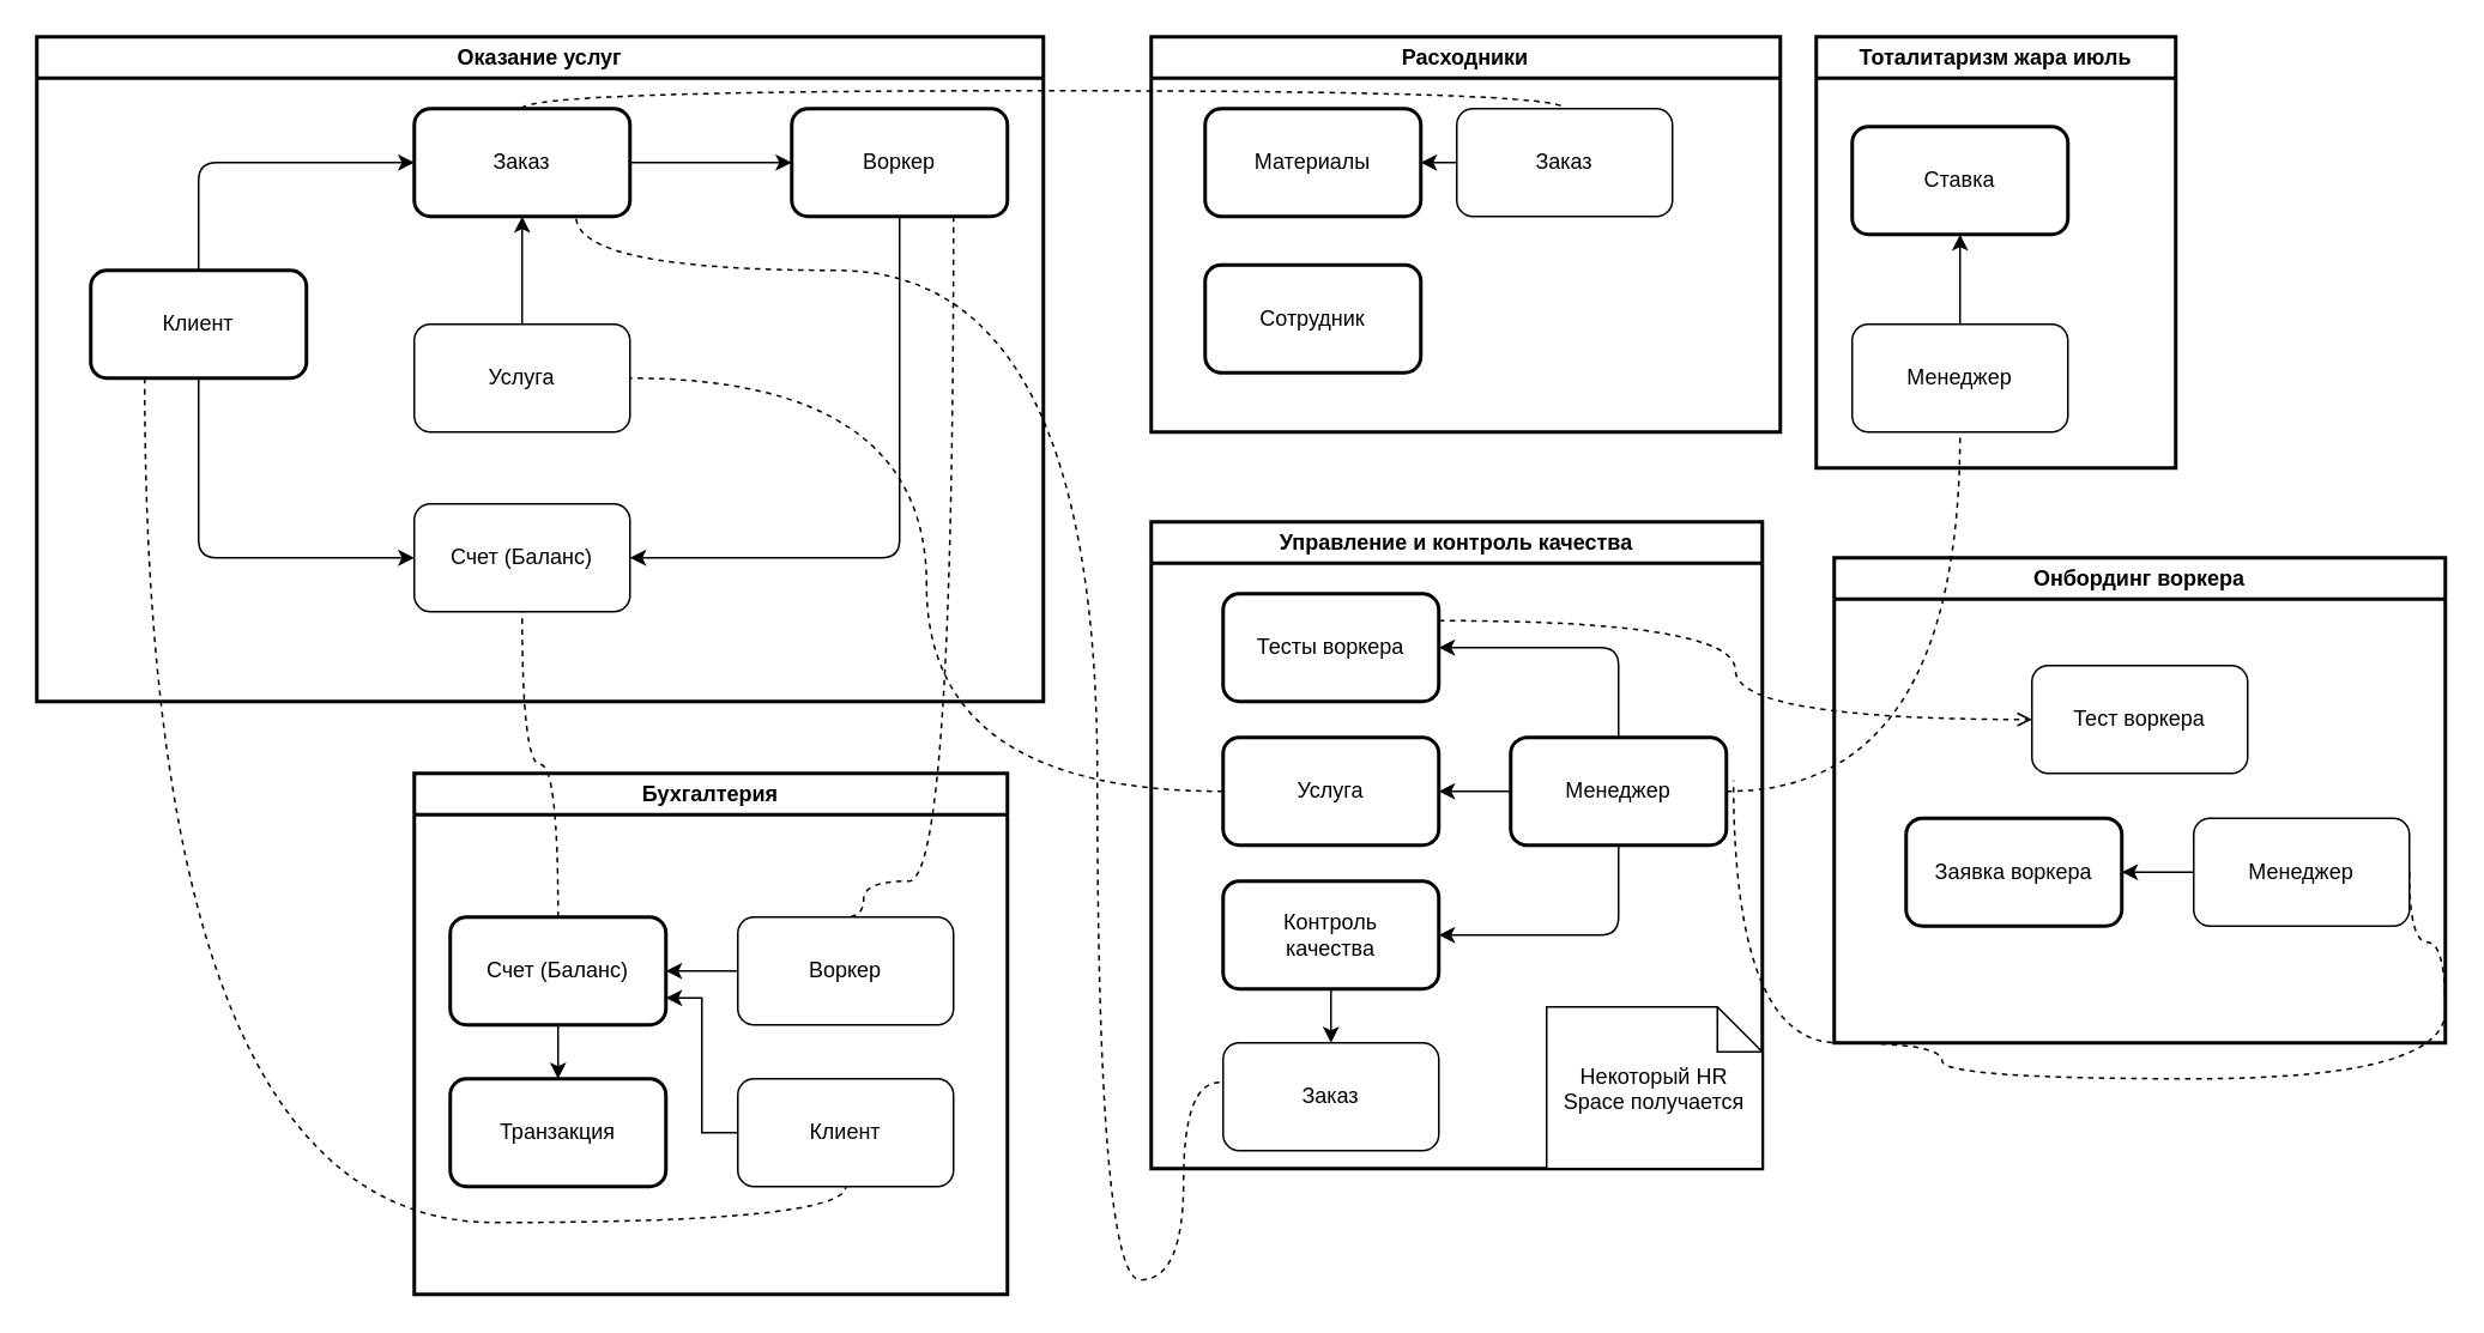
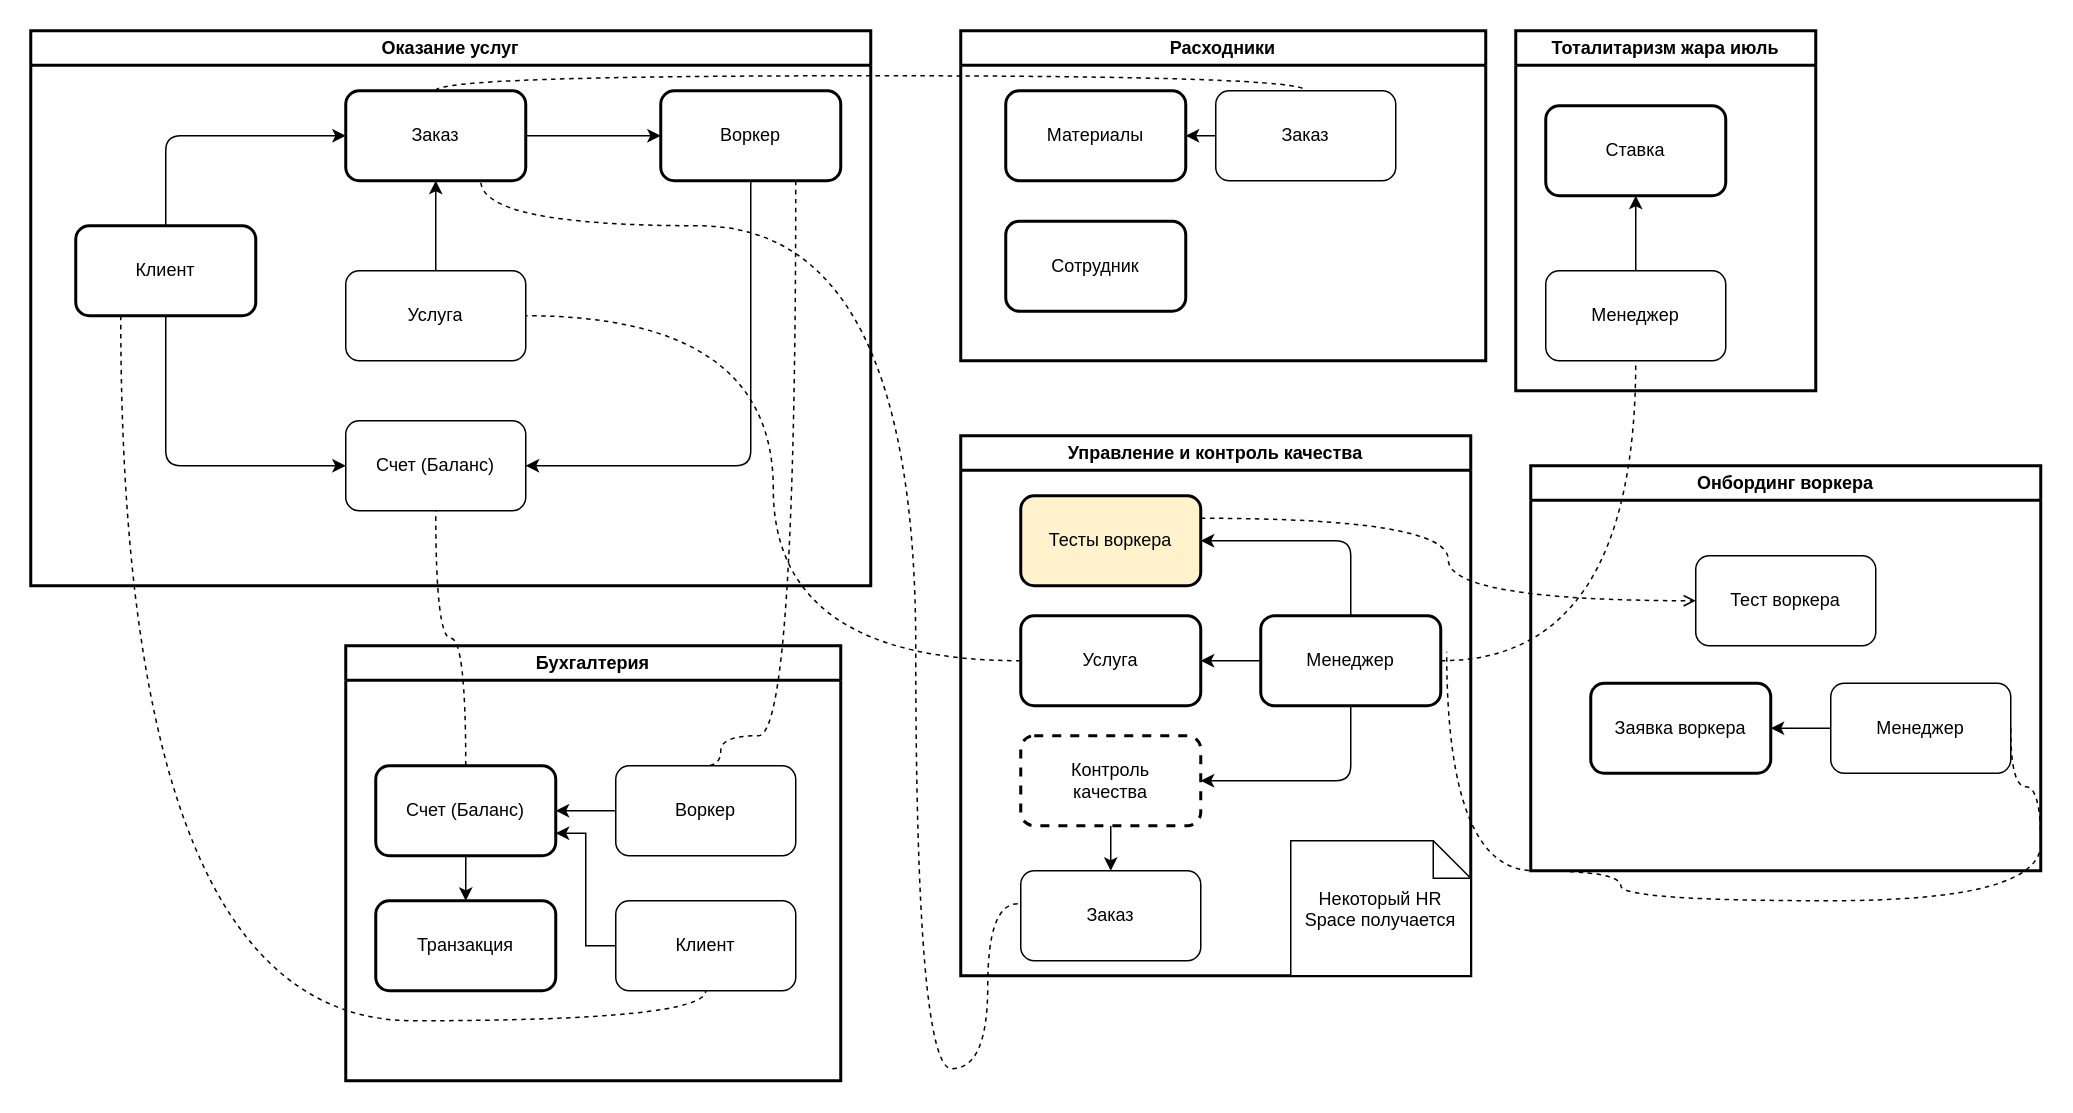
  <mxCell id="0" />
  <mxCell id="1" parent="0" />
  <mxCell id="2" value="Оказание услуг" style="swimlane;whiteSpace=wrap;html=1;strokeWidth=2;" parent="1" vertex="1"><mxGeometry x="20" y="20" width="560" height="370" as="geometry" /></mxCell>
  <mxCell id="3" style="edgeStyle=orthogonalEdgeStyle;rounded=1;orthogonalLoop=1;jettySize=auto;html=1;exitX=0.5;exitY=1;exitDx=0;exitDy=0;entryX=1;entryY=0.5;entryDx=0;entryDy=0;jumpStyle=arc;" parent="2" source="7" target="9" edge="1"><mxGeometry relative="1" as="geometry" /></mxCell>
  <mxCell id="4" value="Заказ" style="rounded=1;whiteSpace=wrap;html=1;strokeWidth=2;" parent="2" vertex="1"><mxGeometry x="210" y="40" width="120" height="60" as="geometry" /></mxCell>
  <mxCell id="5" style="edgeStyle=orthogonalEdgeStyle;rounded=1;orthogonalLoop=1;jettySize=auto;html=1;exitX=0.5;exitY=0;exitDx=0;exitDy=0;entryX=0;entryY=0.5;entryDx=0;entryDy=0;" parent="2" source="6" target="4" edge="1"><mxGeometry relative="1" as="geometry" /></mxCell>
  <mxCell id="6" value="Клиент" style="rounded=1;whiteSpace=wrap;html=1;strokeWidth=2;" parent="2" vertex="1"><mxGeometry x="30" y="130" width="120" height="60" as="geometry" /></mxCell>
  <mxCell id="7" value="Воркер" style="rounded=1;whiteSpace=wrap;html=1;strokeWidth=2;" parent="2" vertex="1"><mxGeometry x="420" y="40" width="120" height="60" as="geometry" /></mxCell>
  <mxCell id="8" style="edgeStyle=orthogonalEdgeStyle;rounded=0;orthogonalLoop=1;jettySize=auto;html=1;exitX=1;exitY=0.5;exitDx=0;exitDy=0;" parent="2" source="4" target="7" edge="1"><mxGeometry relative="1" as="geometry" /></mxCell>
  <mxCell id="9" value="Счет (Баланс)" style="rounded=1;whiteSpace=wrap;html=1;" parent="2" vertex="1"><mxGeometry x="210" y="260" width="120" height="60" as="geometry" /></mxCell>
  <mxCell id="10" style="edgeStyle=orthogonalEdgeStyle;rounded=1;orthogonalLoop=1;jettySize=auto;html=1;exitX=0.5;exitY=1;exitDx=0;exitDy=0;entryX=0;entryY=0.5;entryDx=0;entryDy=0;" parent="2" source="6" target="9" edge="1"><mxGeometry relative="1" as="geometry" /></mxCell>
  <mxCell id="11" style="edgeStyle=orthogonalEdgeStyle;rounded=0;orthogonalLoop=1;jettySize=auto;html=1;exitX=0.5;exitY=0;exitDx=0;exitDy=0;entryX=0.5;entryY=1;entryDx=0;entryDy=0;" parent="2" source="12" target="4" edge="1"><mxGeometry relative="1" as="geometry" /></mxCell>
  <mxCell id="12" value="Услуга" style="rounded=1;whiteSpace=wrap;html=1;strokeWidth=1;" parent="2" vertex="1"><mxGeometry x="210" y="160" width="120" height="60" as="geometry" /></mxCell>
  <mxCell id="13" value="Расходники" style="swimlane;whiteSpace=wrap;html=1;strokeWidth=2;" parent="1" vertex="1"><mxGeometry x="640" y="20" width="350" height="220" as="geometry" /></mxCell>
  <mxCell id="14" value="Материалы" style="rounded=1;whiteSpace=wrap;html=1;strokeWidth=2;" parent="13" vertex="1"><mxGeometry x="30" y="40" width="120" height="60" as="geometry" /></mxCell>
  <mxCell id="15" value="Сотрудник" style="rounded=1;whiteSpace=wrap;html=1;strokeWidth=2;" parent="13" vertex="1"><mxGeometry x="30" y="127" width="120" height="60" as="geometry" /></mxCell>
  <mxCell id="16" value="" style="edgeStyle=orthogonalEdgeStyle;rounded=0;orthogonalLoop=1;jettySize=auto;html=1;" parent="13" source="17" target="14" edge="1"><mxGeometry relative="1" as="geometry" /></mxCell>
  <mxCell id="17" value="Заказ" style="rounded=1;whiteSpace=wrap;html=1;" parent="13" vertex="1"><mxGeometry x="170" y="40" width="120" height="60" as="geometry" /></mxCell>
  <mxCell id="18" value="Онбординг воркера" style="swimlane;whiteSpace=wrap;html=1;strokeWidth=2;" parent="1" vertex="1"><mxGeometry x="1020" y="310" width="340" height="270" as="geometry" /></mxCell>
  <mxCell id="19" value="" style="edgeStyle=orthogonalEdgeStyle;rounded=0;orthogonalLoop=1;jettySize=auto;html=1;" parent="18" source="20" target="22" edge="1"><mxGeometry relative="1" as="geometry" /></mxCell>
  <mxCell id="20" value="Менеджер" style="rounded=1;whiteSpace=wrap;html=1;strokeWidth=1;" parent="18" vertex="1"><mxGeometry x="200" y="145" width="120" height="60" as="geometry" /></mxCell>
  <mxCell id="21" value="Тест воркера" style="rounded=1;whiteSpace=wrap;html=1;strokeWidth=1;" parent="18" vertex="1"><mxGeometry x="110" y="60" width="120" height="60" as="geometry" /></mxCell>
  <mxCell id="22" value="Заявка воркера" style="rounded=1;whiteSpace=wrap;html=1;strokeWidth=2;" parent="18" vertex="1"><mxGeometry x="40" y="145" width="120" height="60" as="geometry" /></mxCell>
  <mxCell id="23" style="edgeStyle=orthogonalEdgeStyle;orthogonalLoop=1;jettySize=auto;html=1;exitX=-0.017;exitY=0.367;exitDx=0;exitDy=0;entryX=0.75;entryY=1;entryDx=0;entryDy=0;endArrow=none;endFill=0;dashed=1;jumpStyle=arc;curved=1;exitPerimeter=0;" parent="1" source="52" target="4" edge="1"><mxGeometry relative="1" as="geometry"><Array as="points"><mxPoint x="658" y="712" /><mxPoint x="610" y="712" /><mxPoint x="610" y="150" /><mxPoint x="320" y="150" /></Array><mxPoint x="680" y="590" as="sourcePoint" /></mxGeometry></mxCell>
  <mxCell id="24" value="Бухгалтерия" style="swimlane;whiteSpace=wrap;html=1;strokeWidth=2;" parent="1" vertex="1"><mxGeometry x="230" y="430" width="330" height="290" as="geometry" /></mxCell>
  <mxCell id="25" style="edgeStyle=orthogonalEdgeStyle;rounded=0;orthogonalLoop=1;jettySize=auto;html=1;exitX=0.5;exitY=0;exitDx=0;exitDy=0;entryX=0.5;entryY=1;entryDx=0;entryDy=0;" parent="24" edge="1"><mxGeometry relative="1" as="geometry"><mxPoint x="300" y="150" as="targetPoint" /></mxGeometry></mxCell>
  <mxCell id="26" style="edgeStyle=orthogonalEdgeStyle;rounded=0;orthogonalLoop=1;jettySize=auto;html=1;exitX=0.5;exitY=0;exitDx=0;exitDy=0;entryX=0;entryY=0.5;entryDx=0;entryDy=0;" parent="24" edge="1"><mxGeometry relative="1" as="geometry"><mxPoint x="240" y="217" as="targetPoint" /></mxGeometry></mxCell>
  <mxCell id="27" style="edgeStyle=orthogonalEdgeStyle;rounded=0;orthogonalLoop=1;jettySize=auto;html=1;exitX=1;exitY=0.5;exitDx=0;exitDy=0;" parent="24" edge="1"><mxGeometry relative="1" as="geometry"><mxPoint x="360" y="217" as="sourcePoint" /></mxGeometry></mxCell>
  <mxCell id="28" value="Счет (Баланс)" style="rounded=1;whiteSpace=wrap;html=1;strokeWidth=2;" parent="24" vertex="1"><mxGeometry x="20" y="80" width="120" height="60" as="geometry" /></mxCell>
  <mxCell id="29" style="edgeStyle=orthogonalEdgeStyle;rounded=0;orthogonalLoop=1;jettySize=auto;html=1;exitX=0.5;exitY=0;exitDx=0;exitDy=0;entryX=0.5;entryY=1;entryDx=0;entryDy=0;" parent="24" edge="1"><mxGeometry relative="1" as="geometry"><mxPoint x="300" y="247" as="targetPoint" /></mxGeometry></mxCell>
  <mxCell id="30" value="Транзакция" style="rounded=1;whiteSpace=wrap;html=1;strokeWidth=2;" parent="24" vertex="1"><mxGeometry x="20" y="170" width="120" height="60" as="geometry" /></mxCell>
  <mxCell id="31" value="" style="edgeStyle=orthogonalEdgeStyle;rounded=0;orthogonalLoop=1;jettySize=auto;html=1;" parent="24" source="28" target="30" edge="1"><mxGeometry relative="1" as="geometry" /></mxCell>
  <mxCell id="32" value="" style="edgeStyle=orthogonalEdgeStyle;rounded=0;orthogonalLoop=1;jettySize=auto;html=1;" edge="1" parent="24" source="33" target="28"><mxGeometry relative="1" as="geometry" /></mxCell>
  <mxCell id="33" value="Воркер" style="rounded=1;whiteSpace=wrap;html=1;" parent="24" vertex="1"><mxGeometry x="180" y="80" width="120" height="60" as="geometry" /></mxCell>
  <mxCell id="34" style="edgeStyle=orthogonalEdgeStyle;rounded=0;orthogonalLoop=1;jettySize=auto;html=1;exitX=0;exitY=0.5;exitDx=0;exitDy=0;entryX=1;entryY=0.75;entryDx=0;entryDy=0;" edge="1" parent="24" source="35" target="28"><mxGeometry relative="1" as="geometry" /></mxCell>
  <mxCell id="35" value="Клиент" style="rounded=1;whiteSpace=wrap;html=1;strokeWidth=1;" vertex="1" parent="24"><mxGeometry x="180" y="170" width="120" height="60" as="geometry" /></mxCell>
  <mxCell id="36" style="edgeStyle=orthogonalEdgeStyle;orthogonalLoop=1;jettySize=auto;html=1;exitX=0.75;exitY=1;exitDx=0;exitDy=0;entryX=0.5;entryY=0;entryDx=0;entryDy=0;endArrow=none;endFill=0;dashed=1;jumpStyle=arc;curved=1;" parent="1" source="7" target="33" edge="1"><mxGeometry relative="1" as="geometry"><Array as="points"><mxPoint x="530" y="490" /><mxPoint x="480" y="490" /></Array></mxGeometry></mxCell>
  <mxCell id="37" value="Тоталитаризм жара июль" style="swimlane;whiteSpace=wrap;html=1;strokeWidth=2;" parent="1" vertex="1"><mxGeometry x="1010" y="20" width="200" height="240" as="geometry" /></mxCell>
  <mxCell id="38" value="Ставка" style="rounded=1;whiteSpace=wrap;html=1;strokeWidth=2;" parent="37" vertex="1"><mxGeometry x="20" y="50" width="120" height="60" as="geometry" /></mxCell>
  <mxCell id="39" value="Менеджер" style="rounded=1;whiteSpace=wrap;html=1;" parent="37" vertex="1"><mxGeometry x="20" y="160" width="120" height="60" as="geometry" /></mxCell>
  <mxCell id="40" value="" style="edgeStyle=orthogonalEdgeStyle;rounded=0;orthogonalLoop=1;jettySize=auto;html=1;" parent="37" source="39" target="38" edge="1"><mxGeometry relative="1" as="geometry" /></mxCell>
  <mxCell id="41" value="" style="edgeStyle=orthogonalEdgeStyle;orthogonalLoop=1;jettySize=auto;html=1;exitX=1;exitY=0.5;exitDx=0;exitDy=0;endArrow=none;endFill=0;dashed=1;curved=1;entryX=1.033;entryY=0.4;entryDx=0;entryDy=0;entryPerimeter=0;" parent="1" source="20" target="46" edge="1"><mxGeometry relative="1" as="geometry"><mxPoint x="960" y="420" as="sourcePoint" /><mxPoint x="1130" y="-60" as="targetPoint" /><Array as="points"><mxPoint x="1360" y="524" /><mxPoint x="1360" y="600" /><mxPoint x="1080" y="600" /><mxPoint x="1080" y="580" /><mxPoint x="964" y="580" /></Array></mxGeometry></mxCell>
  <mxCell id="42" style="edgeStyle=orthogonalEdgeStyle;orthogonalLoop=1;jettySize=auto;html=1;exitX=0.5;exitY=0;exitDx=0;exitDy=0;entryX=0.5;entryY=0;entryDx=0;entryDy=0;endArrow=none;endFill=0;dashed=1;curved=1;" parent="1" source="4" target="17" edge="1"><mxGeometry relative="1" as="geometry"><Array as="points"><mxPoint x="290" y="50" /><mxPoint x="870" y="50" /></Array></mxGeometry></mxCell>
  <mxCell id="43" style="edgeStyle=orthogonalEdgeStyle;orthogonalLoop=1;jettySize=auto;html=1;exitX=0.5;exitY=0;exitDx=0;exitDy=0;curved=1;dashed=1;endArrow=none;endFill=0;" parent="1" source="28" target="9" edge="1"><mxGeometry relative="1" as="geometry" /></mxCell>
  <mxCell id="44" value="Управление и контроль качества" style="swimlane;whiteSpace=wrap;html=1;strokeWidth=2;" vertex="1" parent="1"><mxGeometry x="640" y="290" width="340" height="360" as="geometry" /></mxCell>
  <mxCell id="45" value="" style="edgeStyle=orthogonalEdgeStyle;rounded=0;orthogonalLoop=1;jettySize=auto;html=1;" edge="1" parent="44" source="46" target="54"><mxGeometry relative="1" as="geometry" /></mxCell>
  <mxCell id="46" value="Менеджер" style="rounded=1;whiteSpace=wrap;html=1;strokeWidth=2;" vertex="1" parent="44"><mxGeometry x="200" y="120" width="120" height="60" as="geometry" /></mxCell>
  <mxCell id="47" value="" style="edgeStyle=orthogonalEdgeStyle;rounded=0;orthogonalLoop=1;jettySize=auto;html=1;" edge="1" parent="44" source="48" target="52"><mxGeometry relative="1" as="geometry" /></mxCell>
- <mxCell id="48" value="Контроль&lt;br&gt;качества" style="rounded=1;whiteSpace=wrap;html=1;strokeWidth=2;" vertex="1" parent="44"><mxGeometry x="40" y="200" width="120" height="60" as="geometry" /></mxCell>
- <mxCell id="49" value="Тесты воркера" style="rounded=1;whiteSpace=wrap;html=1;strokeWidth=2;" vertex="1" parent="44"><mxGeometry x="40" y="40" width="120" height="60" as="geometry" /></mxCell>
+ <mxCell id="48" value="Контроль&lt;br&gt;качества" style="rounded=1;whiteSpace=wrap;html=1;strokeWidth=2;dashed=1;" vertex="1" parent="44"><mxGeometry x="40" y="200" width="120" height="60" as="geometry" /></mxCell>
+ <mxCell id="49" value="Тесты воркера" style="rounded=1;whiteSpace=wrap;html=1;strokeWidth=2;fillColor=#fff2cc;" vertex="1" parent="44"><mxGeometry x="40" y="40" width="120" height="60" as="geometry" /></mxCell>
  <mxCell id="50" style="edgeStyle=orthogonalEdgeStyle;rounded=1;orthogonalLoop=1;jettySize=auto;html=1;exitX=0.5;exitY=1;exitDx=0;exitDy=0;entryX=1;entryY=0.5;entryDx=0;entryDy=0;" edge="1" parent="44" source="46" target="48"><mxGeometry relative="1" as="geometry" /></mxCell>
  <mxCell id="51" style="edgeStyle=orthogonalEdgeStyle;rounded=1;orthogonalLoop=1;jettySize=auto;html=1;exitX=0.5;exitY=0;exitDx=0;exitDy=0;entryX=1;entryY=0.5;entryDx=0;entryDy=0;" edge="1" parent="44" source="46" target="49"><mxGeometry relative="1" as="geometry" /></mxCell>
  <mxCell id="52" value="Заказ" style="rounded=1;whiteSpace=wrap;html=1;" vertex="1" parent="44"><mxGeometry x="40" y="290" width="120" height="60" as="geometry" /></mxCell>
  <mxCell id="53" value="Некоторый HR Space получается" style="shape=note2;boundedLbl=1;whiteSpace=wrap;html=1;size=25;verticalAlign=top;align=center;" vertex="1" parent="44"><mxGeometry x="220" y="270" width="120" height="90" as="geometry" /></mxCell>
  <mxCell id="54" value="Услуга" style="rounded=1;whiteSpace=wrap;html=1;strokeWidth=2;" vertex="1" parent="44"><mxGeometry x="40" y="120" width="120" height="60" as="geometry" /></mxCell>
  <mxCell id="55" style="edgeStyle=orthogonalEdgeStyle;orthogonalLoop=1;jettySize=auto;html=1;exitX=0;exitY=0.5;exitDx=0;exitDy=0;entryX=1;entryY=0.5;entryDx=0;entryDy=0;curved=1;dashed=1;endArrow=none;endFill=0;" edge="1" parent="1" source="54" target="12"><mxGeometry relative="1" as="geometry" /></mxCell>
  <mxCell id="56" style="edgeStyle=orthogonalEdgeStyle;orthogonalLoop=1;jettySize=auto;html=1;exitX=0.25;exitY=1;exitDx=0;exitDy=0;entryX=0.5;entryY=1;entryDx=0;entryDy=0;endArrow=none;endFill=0;curved=1;dashed=1;" edge="1" parent="1" source="6" target="35"><mxGeometry relative="1" as="geometry" /></mxCell>
  <mxCell id="57" style="edgeStyle=orthogonalEdgeStyle;orthogonalLoop=1;jettySize=auto;html=1;exitX=1;exitY=0.5;exitDx=0;exitDy=0;endArrow=none;endFill=0;dashed=1;curved=1;" edge="1" parent="1" source="46" target="39"><mxGeometry relative="1" as="geometry" /></mxCell>
  <mxCell id="58" style="edgeStyle=orthogonalEdgeStyle;orthogonalLoop=1;jettySize=auto;html=1;exitX=1;exitY=0.25;exitDx=0;exitDy=0;curved=1;endArrow=open;endFill=0;dashed=1;" edge="1" parent="1" source="49" target="21"><mxGeometry relative="1" as="geometry" /></mxCell>
